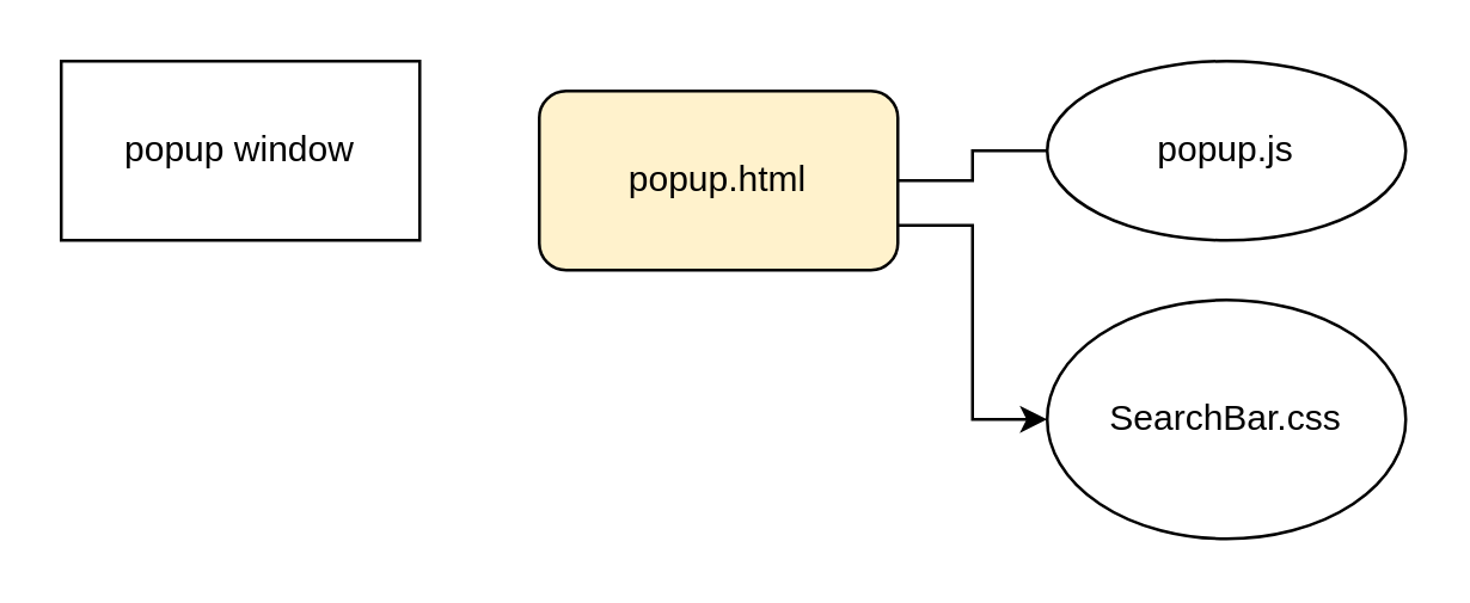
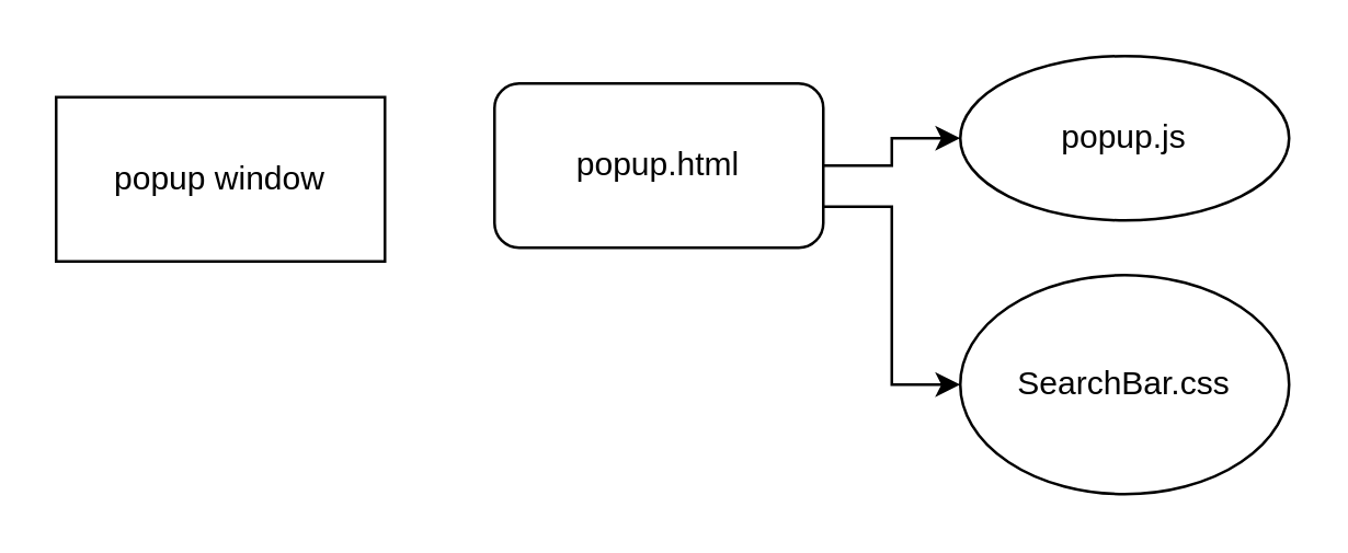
  <mxCell id="0" />
  <mxCell id="1" parent="0" />
- <mxCell id="2" value="popup window" style="rounded=0;whiteSpace=wrap;html=1;" vertex="1" parent="1"><mxGeometry x="20" y="20" width="120" height="60" as="geometry" /></mxCell>
- <mxCell id="3" style="edgeStyle=orthogonalEdgeStyle;rounded=0;orthogonalLoop=1;jettySize=auto;html=1;exitX=1;exitY=0.5;exitDx=0;exitDy=0;entryX=0;entryY=0.5;entryDx=0;entryDy=0;endArrow=none;" edge="1" parent="1" source="5" target="6"><mxGeometry relative="1" as="geometry" /></mxCell>
+ <mxCell id="2" value="popup window" style="rounded=0;whiteSpace=wrap;html=1;" vertex="1" parent="1"><mxGeometry x="20" y="35" width="120" height="60" as="geometry" /></mxCell>
+ <mxCell id="3" style="edgeStyle=orthogonalEdgeStyle;rounded=0;orthogonalLoop=1;jettySize=auto;html=1;exitX=1;exitY=0.5;exitDx=0;exitDy=0;entryX=0;entryY=0.5;entryDx=0;entryDy=0;" edge="1" parent="1" source="5" target="6"><mxGeometry relative="1" as="geometry" /></mxCell>
  <mxCell id="4" style="edgeStyle=orthogonalEdgeStyle;rounded=0;orthogonalLoop=1;jettySize=auto;html=1;exitX=1;exitY=0.75;exitDx=0;exitDy=0;entryX=0;entryY=0.5;entryDx=0;entryDy=0;" edge="1" parent="1" source="5" target="7"><mxGeometry relative="1" as="geometry"><mxPoint x="340" y="140" as="targetPoint" /></mxGeometry></mxCell>
- <mxCell id="5" value="popup.html" style="rounded=1;whiteSpace=wrap;html=1;fillColor=#fff2cc;" vertex="1" parent="1"><mxGeometry x="180" y="30" width="120" height="60" as="geometry" /></mxCell>
+ <mxCell id="5" value="popup.html" style="rounded=1;whiteSpace=wrap;html=1;" vertex="1" parent="1"><mxGeometry x="180" y="30" width="120" height="60" as="geometry" /></mxCell>
  <mxCell id="6" value="popup.js" style="ellipse;whiteSpace=wrap;html=1;" vertex="1" parent="1"><mxGeometry x="350" y="20" width="120" height="60" as="geometry" /></mxCell>
  <mxCell id="7" value="SearchBar.css" style="ellipse;whiteSpace=wrap;html=1;" vertex="1" parent="1"><mxGeometry x="350" y="100" width="120" height="80" as="geometry" /></mxCell>
